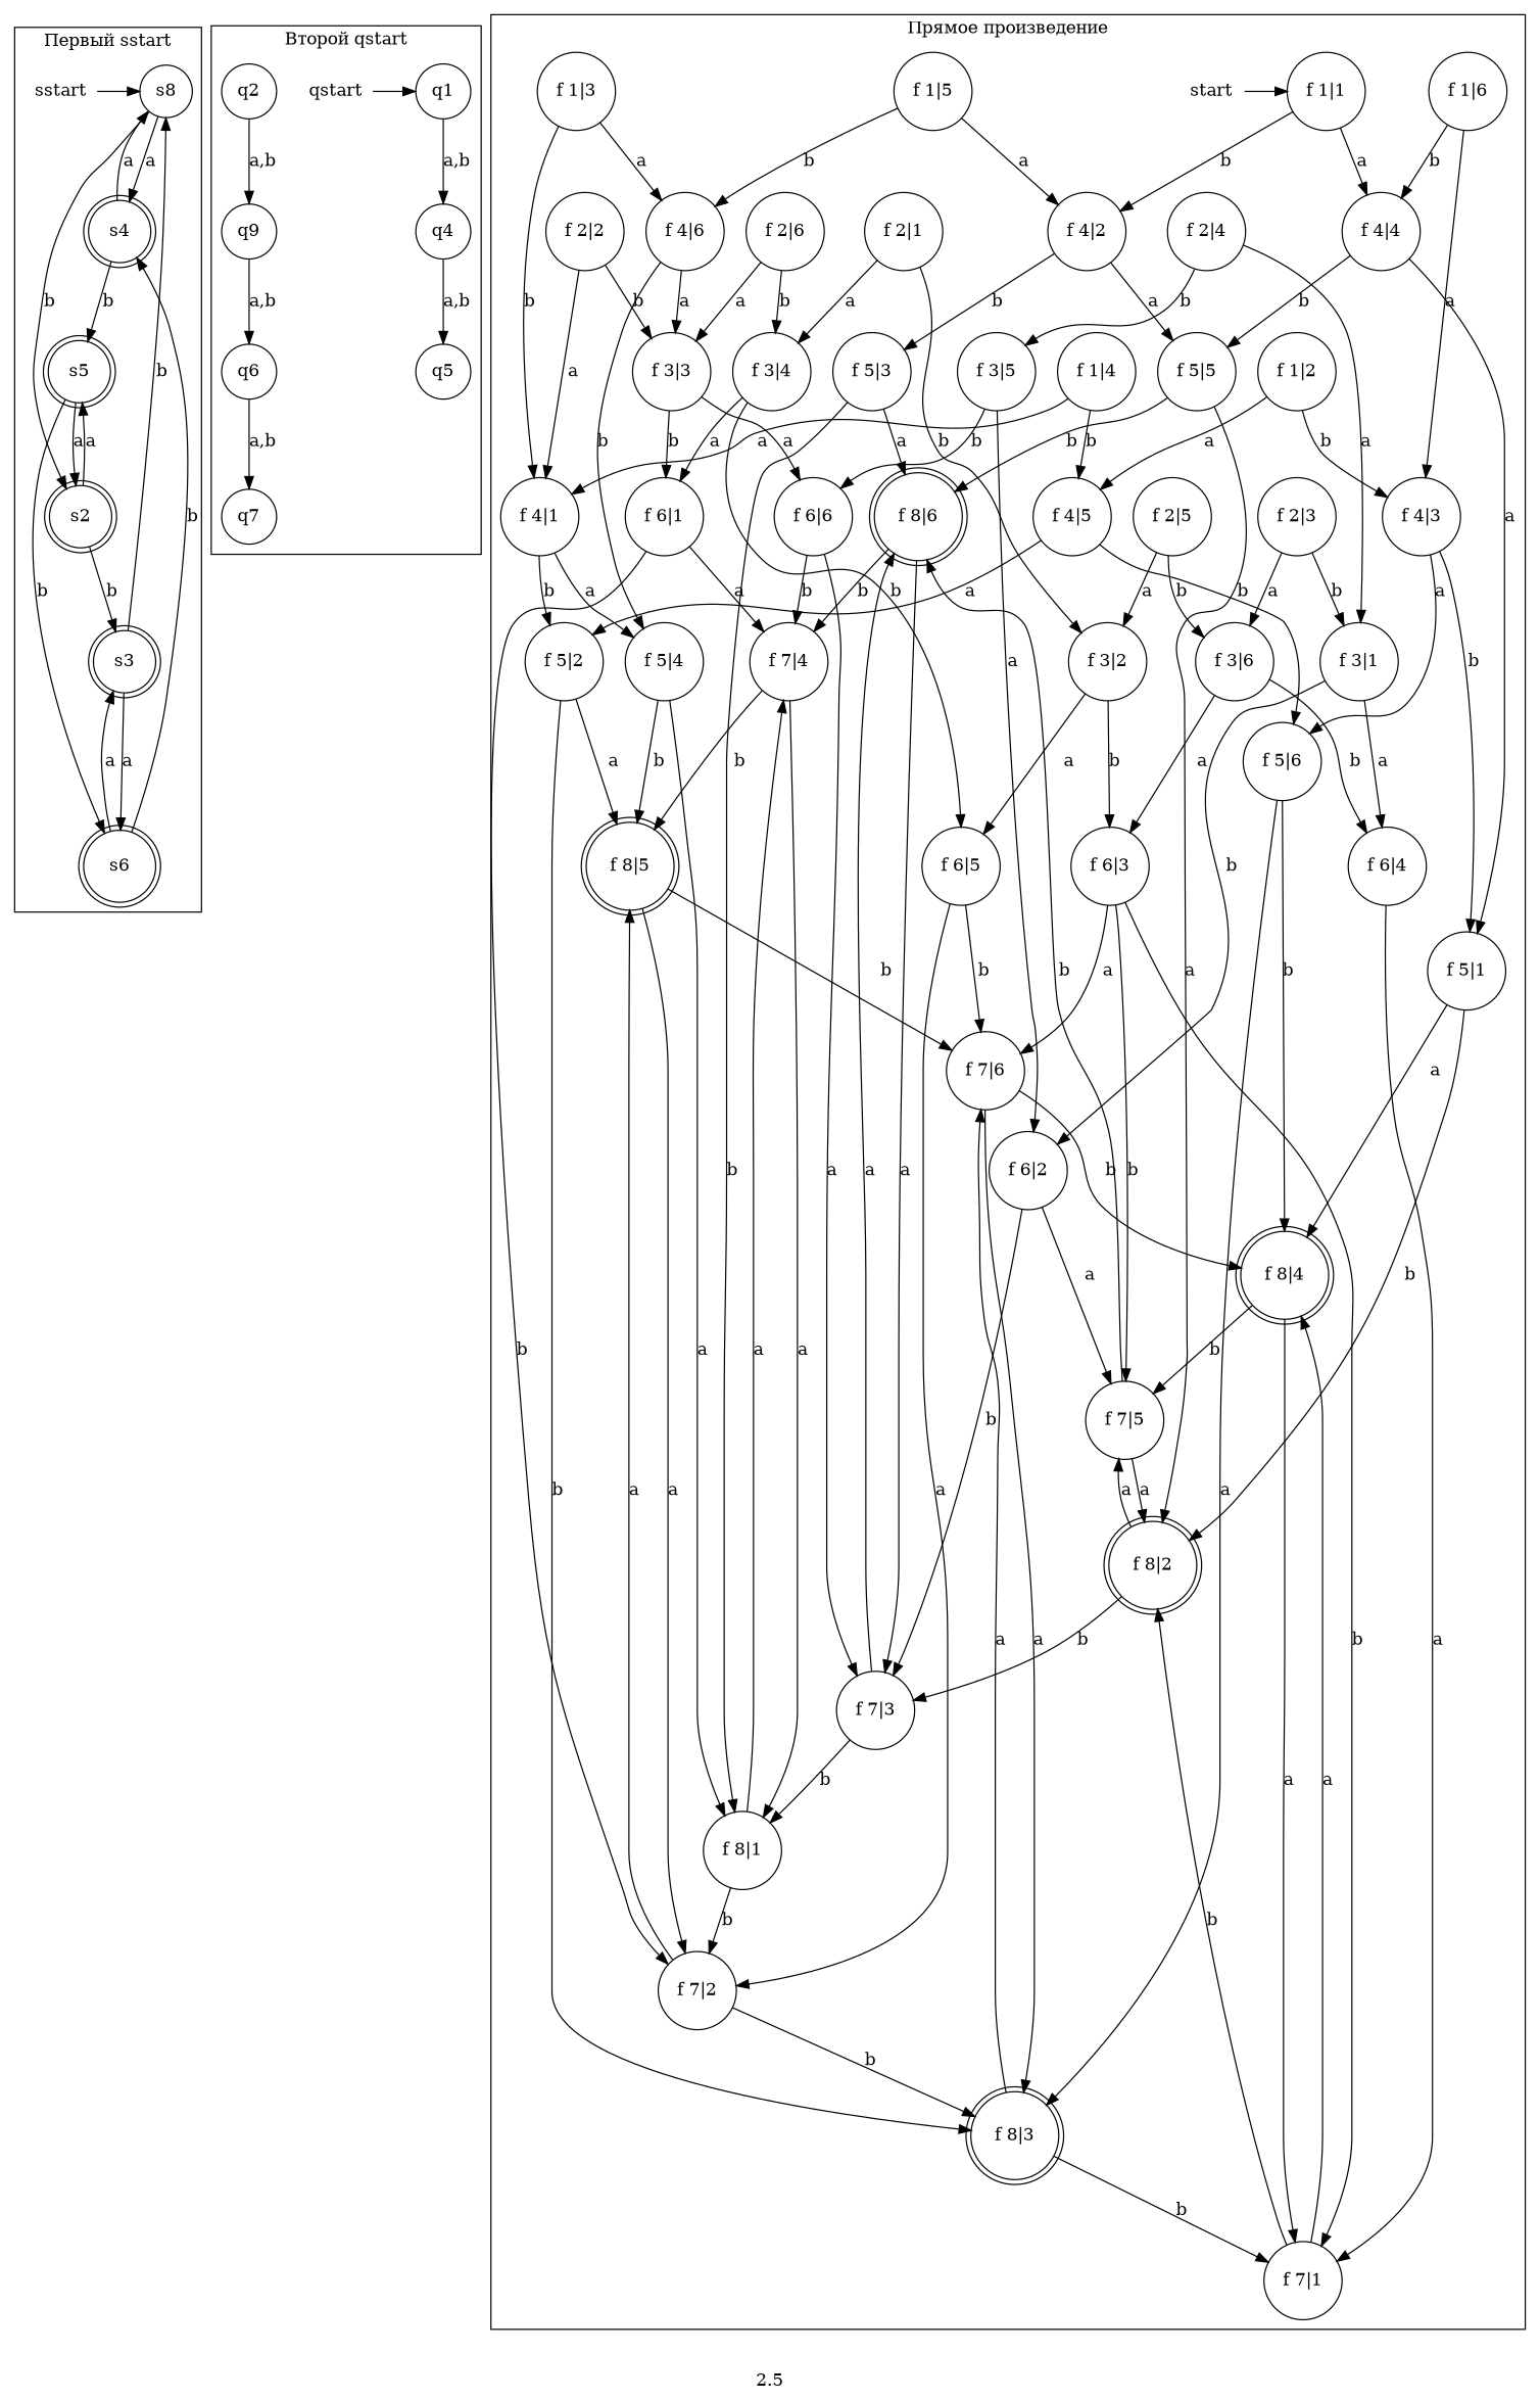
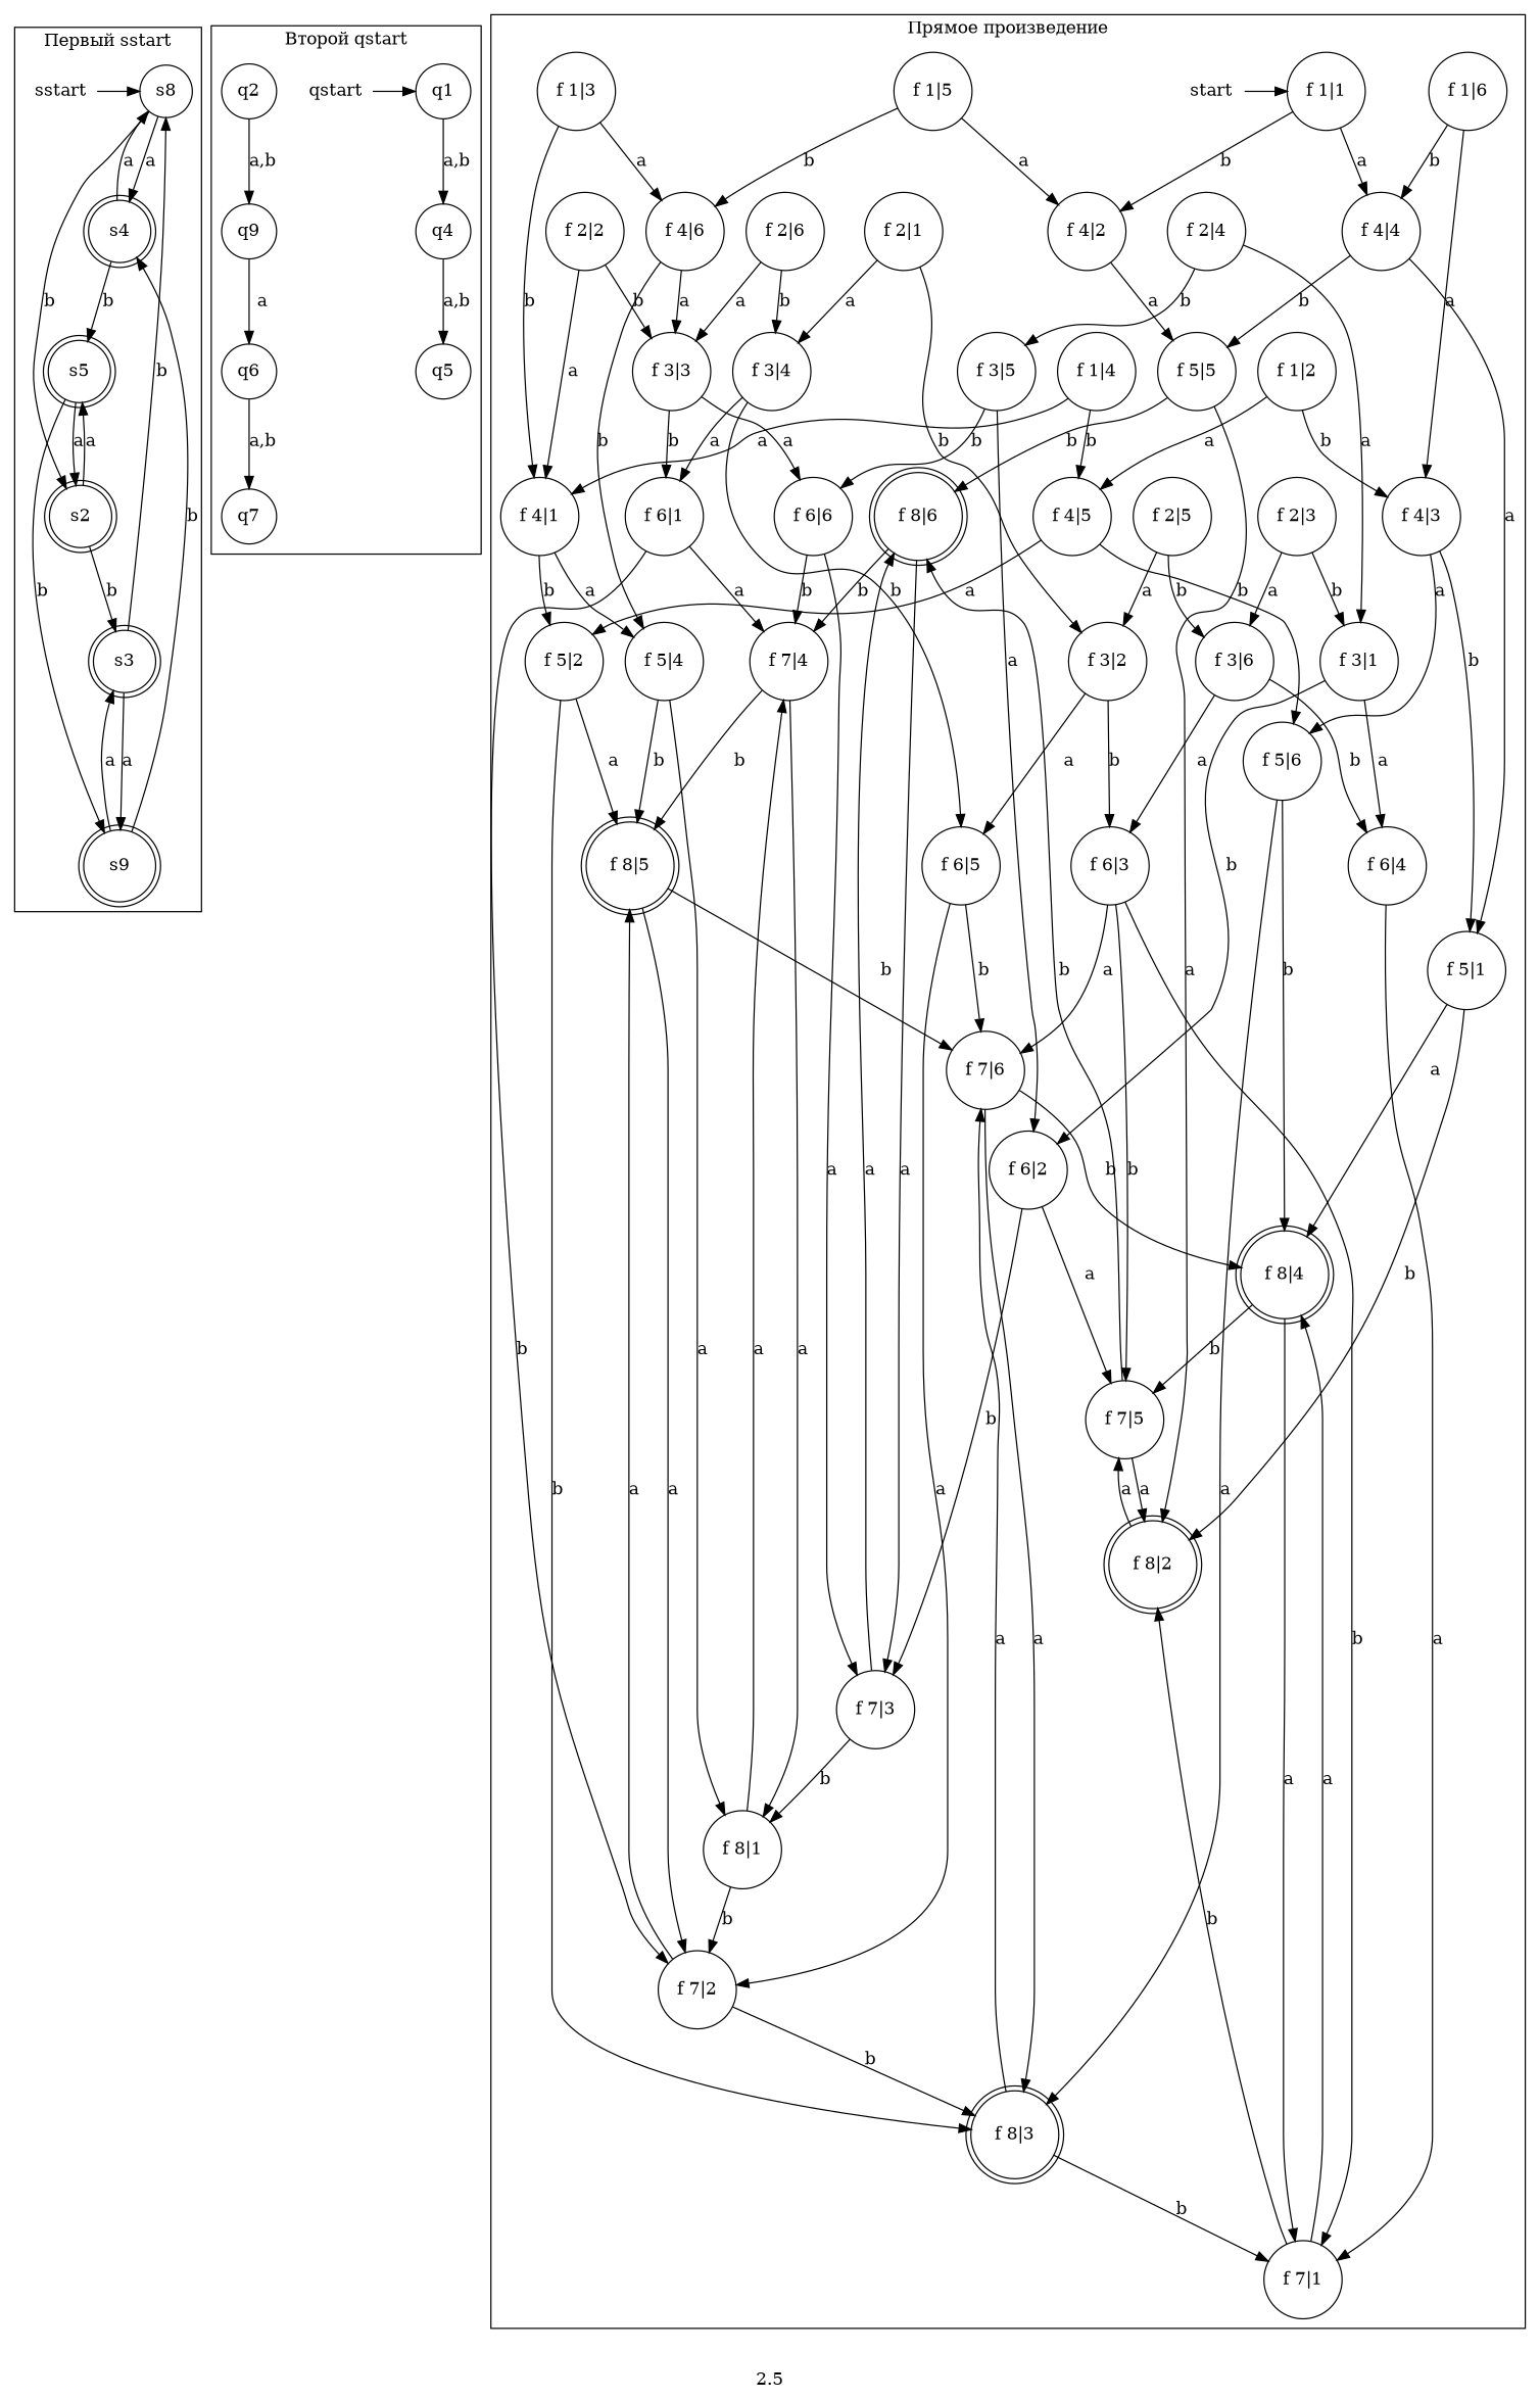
  digraph {
    label=2.5
    node [shape=circle]
    sstart [shape=none]
    n2 [label=s8]
    s4 [shape=doublecircle]
    s2 [shape=doublecircle]
    s5 [shape=doublecircle]
    s3 [shape=doublecircle]
-   s6 [shape=doublecircle]
+   s6 [shape=doublecircle label=s9]
    qstart [shape=none]
    q1
    q4
    q5
    q2
    n13 [label=q9]
    q6
    q7
    start [shape=none]
    "f 1|1"
    "f 4|4"
    "f 4|2"
    "f 1|2"
    "f 4|5"
    "f 4|3"
    "f 5|6"
    "f 5|2"
    "f 5|5"
    "f 5|1"
    "f 1|3"
    "f 4|6"
    "f 4|1"
    "f 5|4"
-   "f 5|3"
    "f 1|4"
    "f 1|5"
    "f 1|6"
    "f 2|1"
    "f 3|4"
    "f 3|2"
    "f 6|5"
    "f 6|1"
    "f 2|2"
    "f 3|5"
    "f 3|3"
    "f 6|6"
    "f 6|2"
    "f 2|3"
    "f 3|6"
    "f 3|1"
    "f 6|4"
    "f 6|3"
    "f 2|4"
    "f 2|5"
    "f 2|6"
    "f 7|5"
    "f 7|1"
    "f 7|6"
    "f 7|2"
    "f 7|4"
    "f 7|3"
    "f 8|5" [shape=doublecircle]
    "f 8|1"
    "f 8|6" [shape=doublecircle]
    "f 8|2" [shape=doublecircle]
    "f 8|4" [shape=doublecircle]
    "f 8|3" [shape=doublecircle]
    subgraph cluster_1 {
      label="Первый sstart"
      s4
      s2
      s5
      s3
      s6
      subgraph sub_2 {
        label="Первый автомат"
        rank=same
        sstart
        n2
      }
    }
    subgraph cluster_3 {
      label="Второй qstart"
      q4
      q5
      q2
      n13
      q6
      q7
      subgraph sub_4 {
        label="Второй автомат"
        rank=same
        qstart
        q1
      }
    }
    subgraph cluster_5 {
      label="Прямое произведение"
      "f 4|4"
      "f 4|2"
      "f 1|2"
      "f 4|5"
      "f 4|3"
      "f 5|6"
      "f 5|2"
      "f 5|5"
      "f 5|1"
      "f 1|3"
      "f 4|6"
      "f 4|1"
      "f 5|4"
-     "f 5|3"
      "f 1|4"
      "f 1|5"
      "f 1|6"
      "f 2|1"
      "f 3|4"
      "f 3|2"
      "f 6|5"
      "f 6|1"
      "f 2|2"
      "f 3|5"
      "f 3|3"
      "f 6|6"
      "f 6|2"
      "f 2|3"
      "f 3|6"
      "f 3|1"
      "f 6|4"
      "f 6|3"
      "f 2|4"
      "f 2|5"
      "f 2|6"
      "f 7|5"
      "f 7|1"
      "f 7|6"
      "f 7|2"
      "f 7|4"
      "f 7|3"
      "f 8|5"
      "f 8|1"
      "f 8|6"
      "f 8|2"
      "f 8|4"
      "f 8|3"
      subgraph sub_6 {
        label="Прямое произведение"
        rank=same
        start
        "f 1|1"
      }
    }
    sstart -> n2
    n2 -> s4 [label=a]
    n2 -> s2 [label=b]
    s4 -> n2 [label=a]
    s4 -> s5 [label=b]
    s2 -> s5 [label=a]
    s2 -> s3 [label=b]
    s5 -> s2 [label=a]
    s5 -> s6 [label=b]
    s3 -> n2 [label=b]
    s3 -> s6 [label=a]
    s6 -> s4 [label=b]
    s6 -> s3 [label=a]
    qstart -> q1
    q1 -> q4 [label="a,b"]
    q4 -> q5 [label="a,b"]
    q2 -> n13 [label="a,b"]
-   n13 -> q6 [label="a,b"]
+   n13 -> q6 [label=a]
    q6 -> q7 [label="a,b"]
    start -> "f 1|1"
    "f 1|1" -> "f 4|4" [label=a]
    "f 1|1" -> "f 4|2" [label=b]
    "f 4|4" -> "f 5|5" [label=b]
    "f 4|4" -> "f 5|1" [label=a]
    "f 4|2" -> "f 5|5" [label=a]
-   "f 4|2" -> "f 5|3" [label=b]
    "f 1|2" -> "f 4|5" [label=a]
    "f 1|2" -> "f 4|3" [label=b]
    "f 4|5" -> "f 5|6" [label=b]
    "f 4|5" -> "f 5|2" [label=a]
    "f 4|3" -> "f 5|6" [label=a]
    "f 4|3" -> "f 5|1" [label=b]
    "f 5|6" -> "f 8|4" [label=b]
    "f 5|6" -> "f 8|3" [label=a]
    "f 5|2" -> "f 8|5" [label=a]
    "f 5|2" -> "f 8|3" [label=b]
    "f 5|5" -> "f 8|6" [label=b]
    "f 5|5" -> "f 8|2" [label=a]
    "f 5|1" -> "f 8|2" [label=b]
    "f 5|1" -> "f 8|4" [label=a]
    "f 1|3" -> "f 4|6" [label=a]
    "f 1|3" -> "f 4|1" [label=b]
    "f 4|6" -> "f 5|4" [label=b]
    "f 4|6" -> "f 3|3" [label=a]
    "f 4|1" -> "f 5|2" [label=b]
    "f 4|1" -> "f 5|4" [label=a]
    "f 5|4" -> "f 8|5" [label=b]
    "f 5|4" -> "f 8|1" [label=a]
-   "f 5|3" -> "f 8|1" [label=b]
-   "f 5|3" -> "f 8|6" [label=a]
    "f 1|4" -> "f 4|5" [label=b]
    "f 1|4" -> "f 4|1" [label=a]
    "f 1|5" -> "f 4|2" [label=a]
    "f 1|5" -> "f 4|6" [label=b]
    "f 1|6" -> "f 4|4" [label=b]
    "f 1|6" -> "f 4|3" [label=a]
    "f 2|1" -> "f 3|4" [label=a]
    "f 2|1" -> "f 3|2" [label=b]
    "f 3|4" -> "f 6|5" [label=b]
    "f 3|4" -> "f 6|1" [label=a]
    "f 3|2" -> "f 6|5" [label=a]
    "f 3|2" -> "f 6|3" [label=b]
    "f 6|5" -> "f 7|6" [label=b]
    "f 6|5" -> "f 7|2" [label=a]
    "f 6|1" -> "f 7|2" [label=b]
    "f 6|1" -> "f 7|4" [label=a]
    "f 2|2" -> "f 4|1" [label=a]
    "f 2|2" -> "f 3|3" [label=b]
    "f 3|5" -> "f 6|6" [label=b]
    "f 3|5" -> "f 6|2" [label=a]
    "f 3|3" -> "f 6|1" [label=b]
    "f 3|3" -> "f 6|6" [label=a]
    "f 6|6" -> "f 7|4" [label=b]
    "f 6|6" -> "f 7|3" [label=a]
    "f 6|2" -> "f 7|5" [label=a]
    "f 6|2" -> "f 7|3" [label=b]
    "f 2|3" -> "f 3|6" [label=a]
    "f 2|3" -> "f 3|1" [label=b]
    "f 3|6" -> "f 6|4" [label=b]
    "f 3|6" -> "f 6|3" [label=a]
    "f 3|1" -> "f 6|2" [label=b]
    "f 3|1" -> "f 6|4" [label=a]
    "f 6|4" -> "f 7|1" [label=a]
    "f 6|3" -> "f 7|5" [label=b]
    "f 6|3" -> "f 7|1" [label=b]
    "f 6|3" -> "f 7|6" [label=a]
    "f 2|4" -> "f 3|5" [label=b]
    "f 2|4" -> "f 3|1" [label=a]
    "f 2|5" -> "f 3|2" [label=a]
    "f 2|5" -> "f 3|6" [label=b]
    "f 2|6" -> "f 3|4" [label=b]
    "f 2|6" -> "f 3|3" [label=a]
    "f 7|5" -> "f 8|6" [label=b]
    "f 7|5" -> "f 8|2" [label=a]
    "f 7|1" -> "f 8|2" [label=b]
    "f 7|1" -> "f 8|4" [label=a]
    "f 7|6" -> "f 8|4" [label=b]
    "f 7|6" -> "f 8|3" [label=a]
    "f 7|2" -> "f 8|5" [label=a]
    "f 7|2" -> "f 8|3" [label=b]
    "f 7|4" -> "f 8|5" [label=b]
    "f 7|4" -> "f 8|1" [label=a]
    "f 7|3" -> "f 8|1" [label=b]
    "f 7|3" -> "f 8|6" [label=a]
    "f 8|5" -> "f 7|6" [label=b]
    "f 8|5" -> "f 7|2" [label=a]
    "f 8|1" -> "f 7|2" [label=b]
    "f 8|1" -> "f 7|4" [label=a]
    "f 8|6" -> "f 7|4" [label=b]
    "f 8|6" -> "f 7|3" [label=a]
    "f 8|2" -> "f 7|5" [label=a]
-   "f 8|2" -> "f 7|3" [label=b]
    "f 8|4" -> "f 7|5" [label=b]
    "f 8|4" -> "f 7|1" [label=a]
    "f 8|3" -> "f 7|1" [label=b]
    "f 8|3" -> "f 7|6" [label=a]
  }
